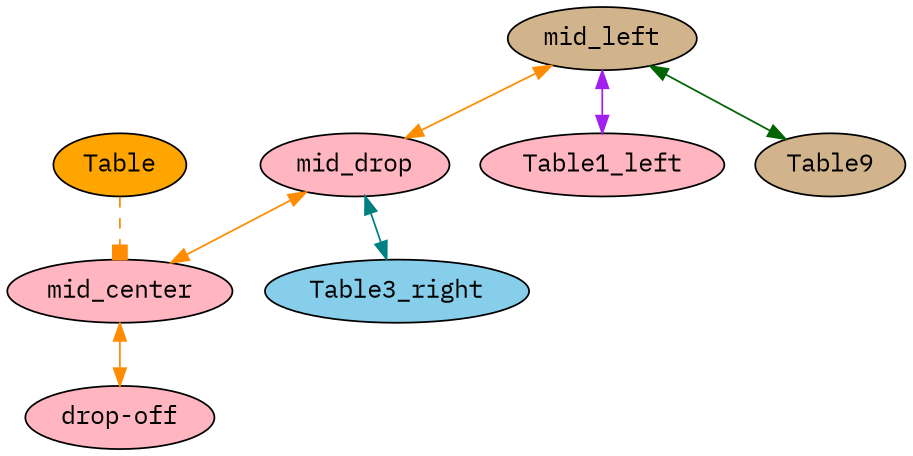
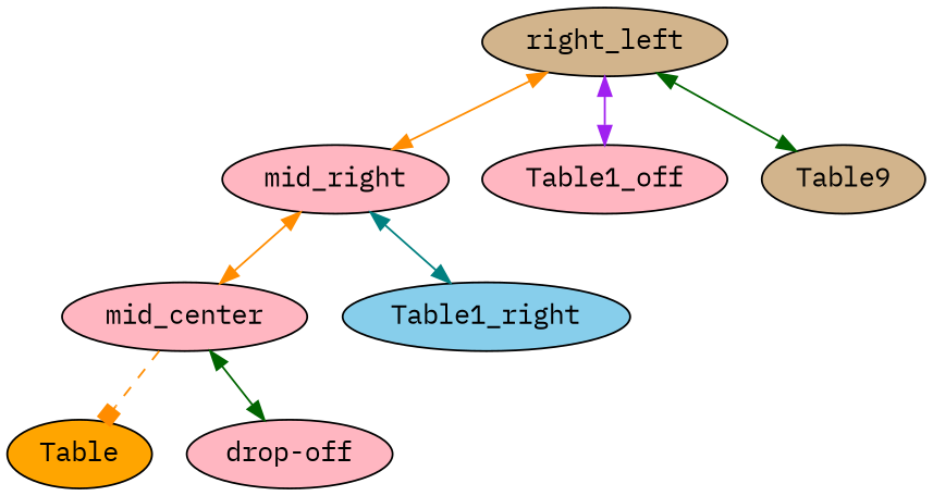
  digraph {
    fontname="IBM Plex Mono"
    node [fillcolor=lightpink fontname="IBM Plex Mono" style=filled]
    edge [color=darkorange fontname="IBM Plex Mono" style=solid dir=both]
    n1 [fillcolor=orange label=Table]
    mid_center
    "drop-off"
-   mid_left [fillcolor=tan]
-   mid_right [label=mid_drop]
-   Table1_left
+   mid_left [fillcolor=tan label=right_left]
+   mid_right
+   Table1_left [label=Table1_off]
    n7 [fillcolor=tan label=Table9]
-   Table1_right [fillcolor=skyblue label=Table3_right]
-   n1 -> mid_center [arrowhead=box style=dashed dir=""]
-   mid_center -> "drop-off"
+   Table1_right [fillcolor=skyblue]
+   mid_center -> n1 [arrowhead=box style=dashed dir=""]
+   mid_center -> "drop-off" [color=darkgreen]
    mid_left -> mid_right
    mid_left -> Table1_left [color=purple]
    mid_left -> n7 [color=darkgreen]
    mid_right -> mid_center
    mid_right -> Table1_right [color=teal]
  }
